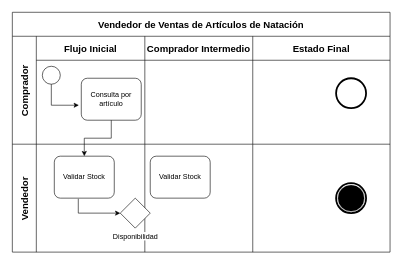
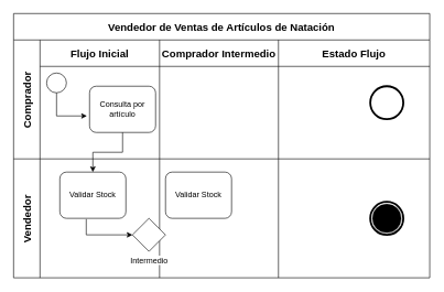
  <mxCell id="0" />
  <mxCell id="1" parent="0" />
  <mxCell id="2" value="Vendedor de Ventas de Artículos de Natación" style="shape=table;childLayout=tableLayout;startSize=40;collapsible=0;recursiveResize=0;expand=0;fontSize=16;fontStyle=1" vertex="1" parent="1"><mxGeometry x="20" y="20" width="630" height="400" as="geometry" /></mxCell>
  <mxCell id="3" value="Comprador" style="shape=tableRow;horizontal=0;swimlaneHead=0;swimlaneBody=0;top=0;left=0;strokeColor=inherit;bottom=0;right=0;dropTarget=0;fontStyle=1;fillColor=none;points=[[0,0.5],[1,0.5]];portConstraint=eastwest;startSize=40;collapsible=0;recursiveResize=0;expand=0;fontSize=16;" vertex="1" parent="2"><mxGeometry y="40" width="630" height="180" as="geometry" /></mxCell>
  <mxCell id="4" value="Flujo Inicial" style="swimlane;swimlaneHead=0;swimlaneBody=0;fontStyle=1;strokeColor=inherit;connectable=0;fillColor=none;startSize=40;collapsible=0;recursiveResize=0;expand=0;fontSize=16;" vertex="1" parent="3"><mxGeometry x="40" width="181" height="180" as="geometry"><mxRectangle width="181" height="180" as="alternateBounds" /></mxGeometry></mxCell>
  <mxCell id="5" value="" style="points=[[0.145,0.145,0],[0.5,0,0],[0.855,0.145,0],[1,0.5,0],[0.855,0.855,0],[0.5,1,0],[0.145,0.855,0],[0,0.5,0]];shape=mxgraph.bpmn.event;html=1;verticalLabelPosition=bottom;labelBackgroundColor=#ffffff;verticalAlign=top;align=center;perimeter=ellipsePerimeter;outlineConnect=0;aspect=fixed;outline=standard;symbol=general;" vertex="1" parent="4"><mxGeometry x="10" y="50" width="30" height="30" as="geometry" /></mxCell>
  <mxCell id="6" value="Consulta por artí&lt;span style=&quot;background-color: initial;&quot;&gt;culo&lt;/span&gt;" style="rounded=1;whiteSpace=wrap;html=1;container=1;collapsible=0;absoluteArcSize=1;arcSize=20;childLayout=stackLayout;horizontal=1;horizontalStack=0;resizeParent=1;resizeParentMax=0;resizeLast=0;" vertex="1" parent="4"><mxGeometry x="75" y="70" width="100" height="70" as="geometry" /></mxCell>
  <mxCell id="7" style="edgeStyle=orthogonalEdgeStyle;rounded=0;orthogonalLoop=1;jettySize=auto;html=1;entryX=-0.04;entryY=0.643;entryDx=0;entryDy=0;entryPerimeter=0;exitX=0.5;exitY=1;exitDx=0;exitDy=0;exitPerimeter=0;" edge="1" parent="4" source="5" target="6"><mxGeometry relative="1" as="geometry" /></mxCell>
  <mxCell id="8" value="Comprador Intermedio" style="swimlane;swimlaneHead=0;swimlaneBody=0;fontStyle=1;strokeColor=inherit;connectable=0;fillColor=none;startSize=40;collapsible=0;recursiveResize=0;expand=0;fontSize=16;" vertex="1" parent="3"><mxGeometry x="221" width="180" height="180" as="geometry"><mxRectangle width="180" height="180" as="alternateBounds" /></mxGeometry></mxCell>
- <mxCell id="9" value="Estado Final" style="swimlane;swimlaneHead=0;swimlaneBody=0;fontStyle=1;strokeColor=inherit;connectable=0;fillColor=none;startSize=40;collapsible=0;recursiveResize=0;expand=0;fontSize=16;" vertex="1" parent="3"><mxGeometry x="401" width="229" height="180" as="geometry"><mxRectangle width="229" height="180" as="alternateBounds" /></mxGeometry></mxCell>
+ <mxCell id="9" value="Estado Flujo" style="swimlane;swimlaneHead=0;swimlaneBody=0;fontStyle=1;strokeColor=inherit;connectable=0;fillColor=none;startSize=40;collapsible=0;recursiveResize=0;expand=0;fontSize=16;" vertex="1" parent="3"><mxGeometry x="401" width="229" height="180" as="geometry"><mxRectangle width="229" height="180" as="alternateBounds" /></mxGeometry></mxCell>
  <mxCell id="10" value="" style="points=[[0.145,0.145,0],[0.5,0,0],[0.855,0.145,0],[1,0.5,0],[0.855,0.855,0],[0.5,1,0],[0.145,0.855,0],[0,0.5,0]];shape=mxgraph.bpmn.event;html=1;verticalLabelPosition=bottom;labelBackgroundColor=#ffffff;verticalAlign=top;align=center;perimeter=ellipsePerimeter;outlineConnect=0;aspect=fixed;outline=end;symbol=terminate2;" vertex="1" parent="9"><mxGeometry x="139" y="70" width="50" height="50" as="geometry" /></mxCell>
  <mxCell id="11" value="Vendedor" style="shape=tableRow;horizontal=0;swimlaneHead=0;swimlaneBody=0;top=0;left=0;strokeColor=inherit;bottom=0;right=0;dropTarget=0;fontStyle=1;fillColor=none;points=[[0,0.5],[1,0.5]];portConstraint=eastwest;startSize=40;collapsible=0;recursiveResize=0;expand=0;fontSize=16;" vertex="1" parent="2"><mxGeometry y="220" width="630" height="180" as="geometry" /></mxCell>
  <mxCell id="12" value="" style="swimlane;swimlaneHead=0;swimlaneBody=0;fontStyle=1;connectable=0;strokeColor=inherit;fillColor=none;startSize=0;collapsible=0;recursiveResize=0;expand=0;fontSize=16;" vertex="1" parent="11"><mxGeometry x="40" width="181" height="180" as="geometry"><mxRectangle width="181" height="180" as="alternateBounds" /></mxGeometry></mxCell>
  <mxCell id="13" style="edgeStyle=orthogonalEdgeStyle;rounded=0;orthogonalLoop=1;jettySize=auto;html=1;exitX=0.4;exitY=1.014;exitDx=0;exitDy=0;exitPerimeter=0;" edge="1" parent="12" source="14" target="15"><mxGeometry relative="1" as="geometry" /></mxCell>
  <mxCell id="14" value="Validar Stock" style="rounded=1;whiteSpace=wrap;html=1;container=1;collapsible=0;absoluteArcSize=1;arcSize=20;childLayout=stackLayout;horizontal=1;horizontalStack=0;resizeParent=1;resizeParentMax=0;resizeLast=0;" vertex="1" parent="12"><mxGeometry x="30" y="20" width="100" height="70" as="geometry" /></mxCell>
- <mxCell id="15" value="Disponibilidad" style="points=[[0.25,0.25,0],[0.5,0,0],[0.75,0.25,0],[1,0.5,0],[0.75,0.75,0],[0.5,1,0],[0.25,0.75,0],[0,0.5,0]];shape=mxgraph.bpmn.gateway2;html=1;verticalLabelPosition=bottom;labelBackgroundColor=#ffffff;verticalAlign=top;align=center;perimeter=rhombusPerimeter;outlineConnect=0;outline=none;symbol=none;" vertex="1" parent="12"><mxGeometry x="140" y="90" width="50" height="50" as="geometry" /></mxCell>
+ <mxCell id="15" value="Intermedio" style="points=[[0.25,0.25,0],[0.5,0,0],[0.75,0.25,0],[1,0.5,0],[0.75,0.75,0],[0.5,1,0],[0.25,0.75,0],[0,0.5,0]];shape=mxgraph.bpmn.gateway2;html=1;verticalLabelPosition=bottom;labelBackgroundColor=#ffffff;verticalAlign=top;align=center;perimeter=rhombusPerimeter;outlineConnect=0;outline=none;symbol=none;" vertex="1" parent="12"><mxGeometry x="140" y="90" width="50" height="50" as="geometry" /></mxCell>
  <mxCell id="16" value="" style="swimlane;swimlaneHead=0;swimlaneBody=0;fontStyle=1;connectable=0;strokeColor=inherit;fillColor=none;startSize=0;collapsible=0;recursiveResize=0;expand=0;fontSize=16;" vertex="1" parent="11"><mxGeometry x="221" width="180" height="180" as="geometry"><mxRectangle width="180" height="180" as="alternateBounds" /></mxGeometry></mxCell>
  <mxCell id="17" value="Validar Stock" style="rounded=1;whiteSpace=wrap;html=1;container=1;collapsible=0;absoluteArcSize=1;arcSize=20;childLayout=stackLayout;horizontal=1;horizontalStack=0;resizeParent=1;resizeParentMax=0;resizeLast=0;" vertex="1" parent="16"><mxGeometry x="9" y="20" width="100" height="70" as="geometry" /></mxCell>
  <mxCell id="18" value="" style="swimlane;swimlaneHead=0;swimlaneBody=0;fontStyle=1;connectable=0;strokeColor=inherit;fillColor=none;startSize=0;collapsible=0;recursiveResize=0;expand=0;fontSize=16;" vertex="1" parent="11"><mxGeometry x="401" width="229" height="180" as="geometry"><mxRectangle width="229" height="180" as="alternateBounds" /></mxGeometry></mxCell>
  <mxCell id="19" value="" style="points=[[0.145,0.145,0],[0.5,0,0],[0.855,0.145,0],[1,0.5,0],[0.855,0.855,0],[0.5,1,0],[0.145,0.855,0],[0,0.5,0]];shape=mxgraph.bpmn.event;html=1;verticalLabelPosition=bottom;labelBackgroundColor=#ffffff;verticalAlign=top;align=center;perimeter=ellipsePerimeter;outlineConnect=0;aspect=fixed;outline=end;symbol=terminate;" vertex="1" parent="18"><mxGeometry x="139" y="65" width="50" height="50" as="geometry" /></mxCell>
  <mxCell id="20" style="edgeStyle=orthogonalEdgeStyle;rounded=0;orthogonalLoop=1;jettySize=auto;html=1;" edge="1" parent="2" source="6" target="14"><mxGeometry relative="1" as="geometry" /></mxCell>
